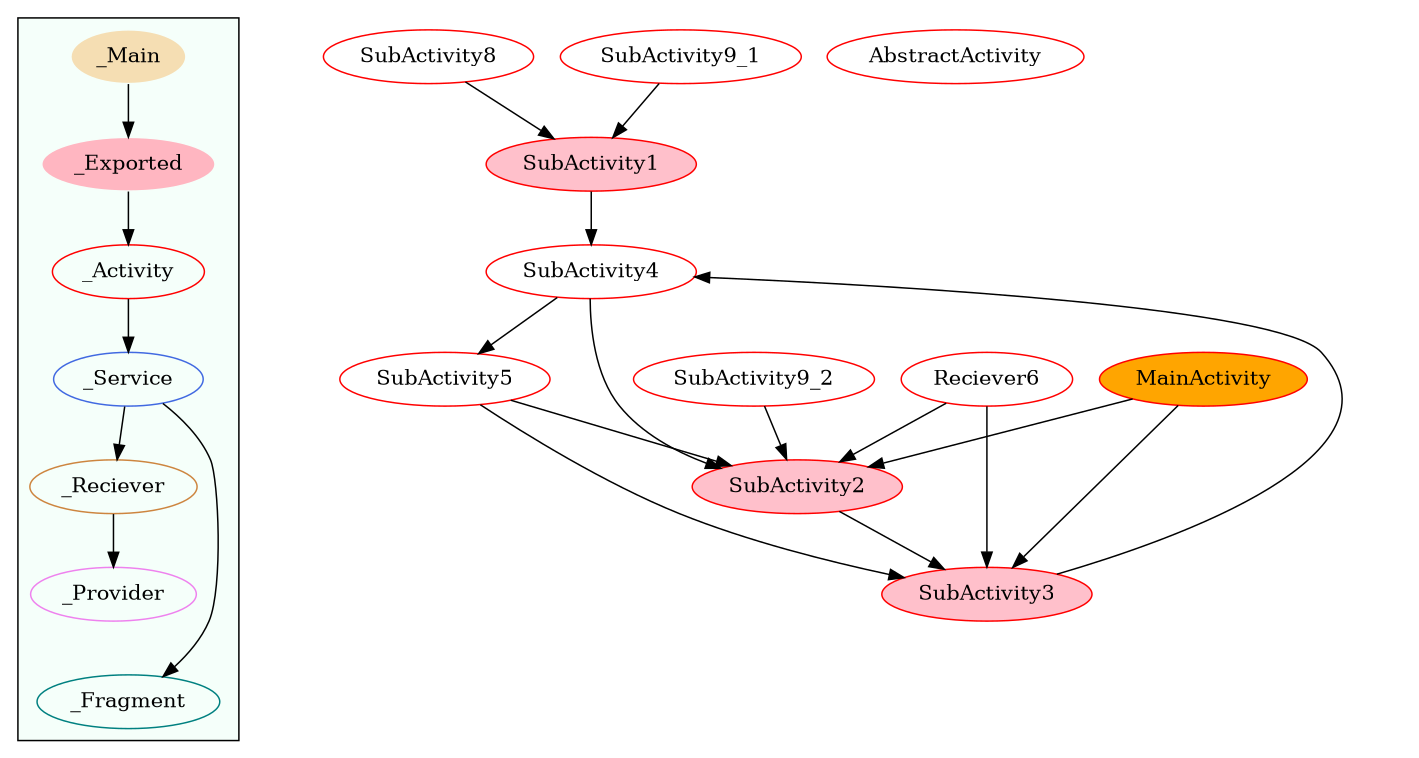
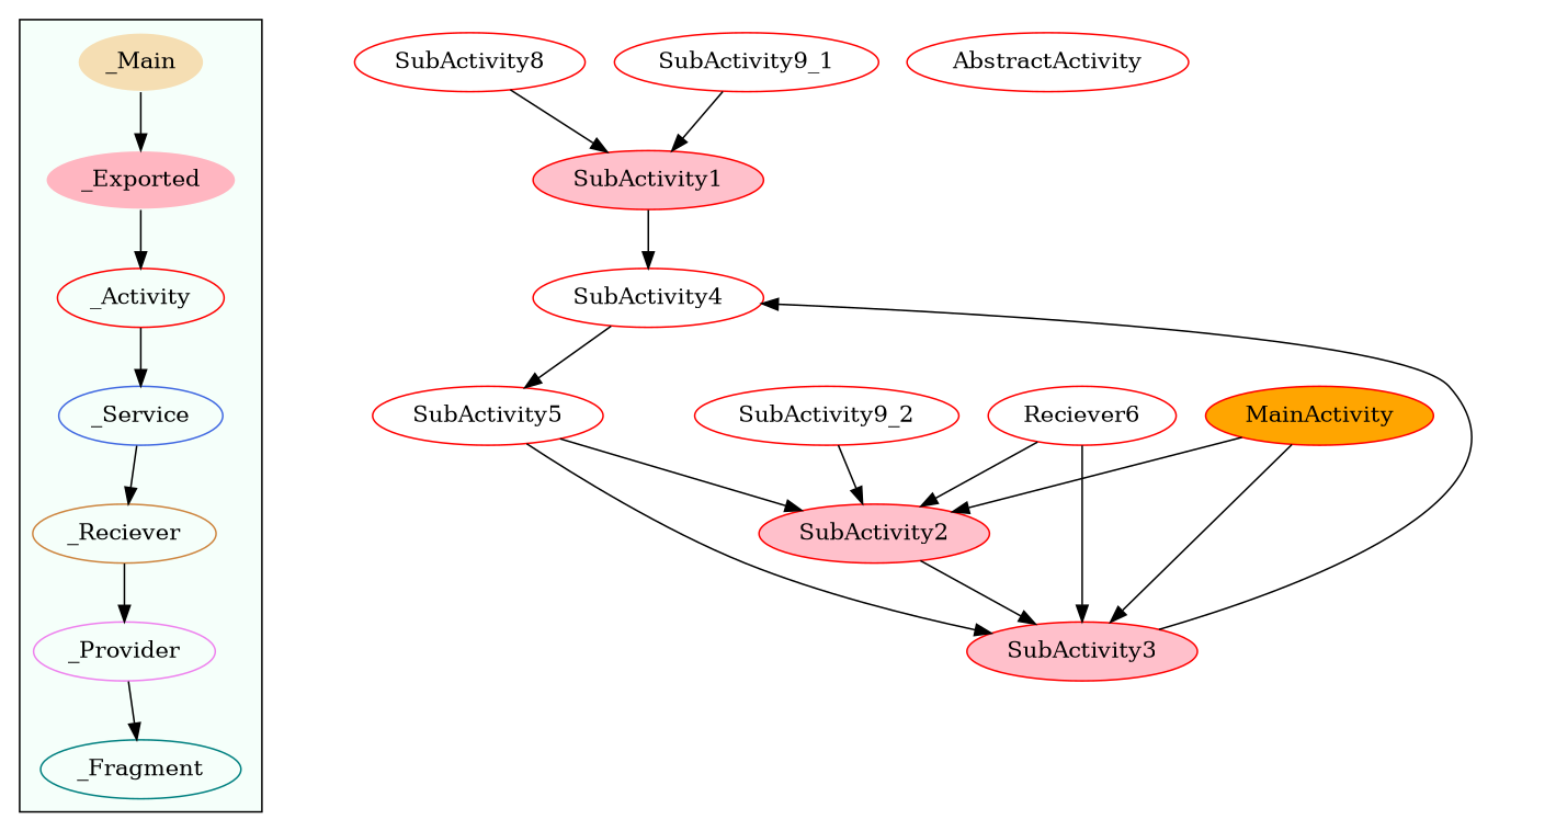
  digraph {
    node [color=red]
    _Activity
    _Service [color=royalblue]
    _Reciever [color=peru]
    _Provider [color=violet]
    _Fragment [color=teal]
    _Main [color=mintcream fillcolor=wheat style=filled]
    _Exported [color=mintcream fillcolor=lightpink style=filled]
    SubActivity1 [fillcolor=pink style=filled]
    SubActivity8
    SubActivity4
    n11 [label=Reciever6]
    SubActivity2 [fillcolor=pink style=filled]
    SubActivity3 [fillcolor=pink style=filled]
    SubActivity9_1
    SubActivity9_2
    MainActivity [fillcolor=orange style=filled]
    SubActivity5
    AbstractActivity
    subgraph cluster_1 {
      bgcolor=mintcream
      _Activity
      _Service
      _Reciever
      _Provider
      _Fragment
      _Main
      _Exported
    }
    _Activity -> _Service
    _Service -> _Reciever
    _Reciever -> _Provider
-   _Service -> _Fragment
+   _Provider -> _Fragment
    _Main -> _Exported
    _Exported -> _Activity
    SubActivity1 -> SubActivity4
    SubActivity8 -> SubActivity1
-   SubActivity4 -> SubActivity2
    SubActivity4 -> SubActivity5
    n11 -> SubActivity2
    n11 -> SubActivity3
    SubActivity2 -> SubActivity3
    SubActivity3 -> SubActivity4
    SubActivity9_1 -> SubActivity1
    SubActivity9_2 -> SubActivity2
    MainActivity -> SubActivity2
    MainActivity -> SubActivity3
    SubActivity5 -> SubActivity2
    SubActivity5 -> SubActivity3
  }
